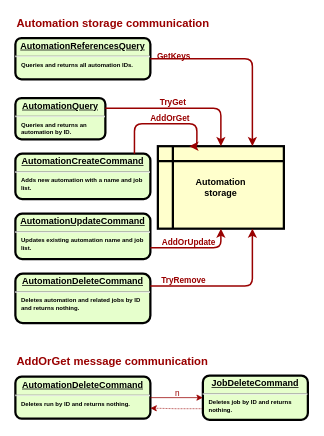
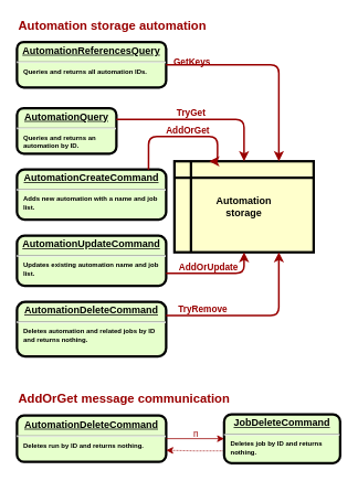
  <mxCell id="0" />
  <mxCell id="1" parent="0" />
  <mxCell id="2" value="" style="group" vertex="1" connectable="0" parent="1"><mxGeometry x="20" y="20" width="368" height="410" as="geometry" /></mxCell>
  <mxCell id="3" value="" style="group" vertex="1" connectable="0" parent="2"><mxGeometry y="30" width="368" height="380" as="geometry" /></mxCell>
  <mxCell id="4" value="&lt;p style=&quot;margin: 0px ; margin-top: 4px ; text-align: center ; text-decoration: underline&quot;&gt;&lt;strong&gt;AutomationCreateCommand&lt;br&gt;&lt;/strong&gt;&lt;/p&gt;&lt;hr&gt;&lt;p style=&quot;text-align: justify ; margin: 0px 0px 0px 8px ; font-size: 8px&quot;&gt;Adds new automation with a&amp;nbsp;name and&amp;nbsp;&lt;span&gt;job&lt;/span&gt;&lt;/p&gt;&lt;p style=&quot;text-align: justify ; margin: 0px 0px 0px 8px ; font-size: 8px&quot;&gt;&lt;span&gt;list.&lt;/span&gt;&lt;/p&gt;" style="verticalAlign=middle;align=center;overflow=fill;fontSize=12;fontFamily=Helvetica;html=1;rounded=1;fontStyle=1;strokeWidth=3;fillColor=#E6FFCC" vertex="1" parent="3"><mxGeometry y="154.25" width="180" height="60.5" as="geometry" /></mxCell>
  <mxCell id="5" value="&lt;p style=&quot;margin: 0px ; margin-top: 4px ; text-align: center ; text-decoration: underline&quot;&gt;AutomationUpdateCommand&lt;/p&gt;&lt;hr&gt;&lt;p style=&quot;text-align: justify ; margin: 0px 0px 0px 8px ; font-size: 8px&quot;&gt;Updates existing automation name and&amp;nbsp;&lt;span&gt;job&lt;/span&gt;&lt;/p&gt;&lt;p style=&quot;text-align: justify ; margin: 0px 0px 0px 8px ; font-size: 8px&quot;&gt;&lt;span&gt;list.&lt;/span&gt;&lt;/p&gt;" style="verticalAlign=middle;align=center;overflow=fill;fontSize=12;fontFamily=Helvetica;html=1;rounded=1;fontStyle=1;strokeWidth=3;fillColor=#E6FFCC" vertex="1" parent="3"><mxGeometry y="234.25" width="180" height="60.5" as="geometry" /></mxCell>
  <mxCell id="6" value="&lt;p style=&quot;margin: 0px ; margin-top: 4px ; text-align: center ; text-decoration: underline&quot;&gt;AutomationDeleteCommand&lt;/p&gt;&lt;hr&gt;&lt;p style=&quot;text-align: justify ; margin: 0px 0px 0px 8px ; font-size: 8px&quot;&gt;Deletes automation and related jobs by ID&lt;/p&gt;&lt;p style=&quot;text-align: justify ; margin: 0px 0px 0px 8px ; font-size: 8px&quot;&gt;and returns&amp;nbsp;&lt;span&gt;nothing.&lt;/span&gt;&lt;/p&gt;" style="verticalAlign=middle;align=center;overflow=fill;fontSize=12;fontFamily=Helvetica;html=1;rounded=1;fontStyle=1;strokeWidth=3;fillColor=#E6FFCC" vertex="1" parent="3"><mxGeometry y="314.25" width="180" height="65.75" as="geometry" /></mxCell>
  <mxCell id="7" value="&lt;p style=&quot;margin: 0px ; margin-top: 4px ; text-align: center ; text-decoration: underline&quot;&gt;&lt;strong&gt;AutomationQuery&lt;br&gt;&lt;/strong&gt;&lt;/p&gt;&lt;hr&gt;&lt;p style=&quot;text-align: justify ; margin: 0px 0px 0px 8px ; font-size: 8px&quot;&gt;&lt;span&gt;Queries and returns an&lt;/span&gt;&lt;/p&gt;&lt;p style=&quot;text-align: justify ; margin: 0px 0px 0px 8px ; font-size: 8px&quot;&gt;&lt;span&gt;automation by ID.&lt;/span&gt;&lt;br&gt;&lt;/p&gt;" style="verticalAlign=middle;align=center;overflow=fill;fontSize=12;fontFamily=Helvetica;html=1;rounded=1;fontStyle=1;strokeWidth=3;fillColor=#E6FFCC" vertex="1" parent="3"><mxGeometry y="80" width="120" height="55" as="geometry" /></mxCell>
  <mxCell id="8" value="&lt;p style=&quot;margin: 4px 0px 0px ; text-align: center&quot;&gt;&lt;u&gt;AutomationReferencesQuery&lt;/u&gt;&lt;br&gt;&lt;/p&gt;&lt;hr&gt;&lt;p style=&quot;text-align: justify ; margin: 0px 0px 0px 8px ; font-size: 8px&quot;&gt;&lt;span&gt;Queries and returns all&amp;nbsp;&lt;/span&gt;&lt;span&gt;automation IDs.&lt;/span&gt;&lt;/p&gt;" style="verticalAlign=middle;align=center;overflow=fill;fontSize=12;fontFamily=Helvetica;html=1;rounded=1;fontStyle=1;strokeWidth=3;fillColor=#E6FFCC" vertex="1" parent="3"><mxGeometry width="180" height="55" as="geometry" /></mxCell>
  <mxCell id="9" value="&lt;b&gt;Automation&lt;br&gt;storage&lt;/b&gt;" style="shape=internalStorage;whiteSpace=wrap;html=1;backgroundOutline=1;fillColor=#FFFFCC;strokeColor=default;strokeWidth=3;align=center;" vertex="1" parent="3"><mxGeometry x="190" y="144.25" width="168" height="110" as="geometry" /></mxCell>
  <mxCell id="10" value="" style="edgeStyle=orthogonalEdgeStyle;strokeColor=#990000;strokeWidth=2;entryX=0.5;entryY=0;entryDx=0;entryDy=0;exitX=1;exitY=0.25;exitDx=0;exitDy=0;" edge="1" parent="3" source="7" target="9"><mxGeometry width="100" height="100" relative="1" as="geometry"><mxPoint x="150" y="101.33" as="sourcePoint" /><mxPoint x="308" y="107.5" as="targetPoint" /></mxGeometry></mxCell>
  <mxCell id="11" value="TryGet" style="edgeLabel;html=1;align=center;verticalAlign=middle;resizable=0;points=[];fontStyle=1;fontColor=#990000;labelBackgroundColor=none;" vertex="1" connectable="0" parent="10"><mxGeometry x="0.204" y="-1" relative="1" as="geometry"><mxPoint x="-33" y="-9" as="offset" /></mxGeometry></mxCell>
  <mxCell id="12" value="" style="edgeStyle=orthogonalEdgeStyle;strokeColor=#990000;strokeWidth=2;exitX=0.882;exitY=0.003;exitDx=0;exitDy=0;entryX=0.25;entryY=0;entryDx=0;entryDy=0;exitPerimeter=0;" edge="1" parent="3" source="4" target="9"><mxGeometry width="100" height="100" relative="1" as="geometry"><mxPoint x="212.34" y="185.15" as="sourcePoint" /><mxPoint x="280" y="184.25" as="targetPoint" /><Array as="points"><mxPoint x="159" y="114.25" /><mxPoint x="242" y="114.25" /></Array></mxGeometry></mxCell>
  <mxCell id="13" value="AddOrGet" style="edgeLabel;html=1;align=center;verticalAlign=middle;resizable=0;points=[];fontStyle=1;fontColor=#990000;labelBackgroundColor=none;" vertex="1" connectable="0" parent="12"><mxGeometry x="0.204" y="-1" relative="1" as="geometry"><mxPoint x="-11" y="-9" as="offset" /></mxGeometry></mxCell>
  <mxCell id="14" value="" style="edgeStyle=orthogonalEdgeStyle;strokeColor=#990000;strokeWidth=2;exitX=1;exitY=0.75;exitDx=0;exitDy=0;entryX=0.5;entryY=1;entryDx=0;entryDy=0;" edge="1" parent="3" source="5" target="9"><mxGeometry width="100" height="100" relative="1" as="geometry"><mxPoint x="200" y="264.26" as="sourcePoint" /><mxPoint x="290" y="264.25" as="targetPoint" /></mxGeometry></mxCell>
  <mxCell id="15" value="AddOrUpdate" style="edgeLabel;html=1;align=center;verticalAlign=middle;resizable=0;points=[];fontStyle=1;fontColor=#990000;labelBackgroundColor=none;" vertex="1" connectable="0" parent="14"><mxGeometry x="0.204" y="-1" relative="1" as="geometry"><mxPoint x="-22" y="-9" as="offset" /></mxGeometry></mxCell>
  <mxCell id="16" value="" style="edgeStyle=orthogonalEdgeStyle;strokeColor=#990000;strokeWidth=2;entryX=0.75;entryY=0;entryDx=0;entryDy=0;exitX=1;exitY=0.5;exitDx=0;exitDy=0;" edge="1" parent="3" source="8" target="9"><mxGeometry width="100" height="100" relative="1" as="geometry"><mxPoint x="210" y="30" as="sourcePoint" /><mxPoint x="240" y="151" as="targetPoint" /></mxGeometry></mxCell>
  <mxCell id="17" value="GetKeys" style="edgeLabel;html=1;align=center;verticalAlign=middle;resizable=0;points=[];fontStyle=1;fontColor=#990000;labelBackgroundColor=none;" vertex="1" connectable="0" parent="16"><mxGeometry x="0.204" y="-1" relative="1" as="geometry"><mxPoint x="-105" y="-20" as="offset" /></mxGeometry></mxCell>
  <mxCell id="18" value="" style="edgeStyle=orthogonalEdgeStyle;strokeColor=#990000;strokeWidth=2;exitX=1;exitY=0.25;exitDx=0;exitDy=0;entryX=0.75;entryY=1;entryDx=0;entryDy=0;" edge="1" parent="3" source="6" target="9"><mxGeometry width="100" height="100" relative="1" as="geometry"><mxPoint x="200" y="342.72" as="sourcePoint" /><mxPoint x="280" y="342.25" as="targetPoint" /></mxGeometry></mxCell>
  <mxCell id="19" value="TryRemove" style="edgeLabel;html=1;align=center;verticalAlign=middle;resizable=0;points=[];fontStyle=1;fontColor=#990000;labelBackgroundColor=none;" vertex="1" connectable="0" parent="18"><mxGeometry x="0.204" y="-1" relative="1" as="geometry"><mxPoint x="-84" y="-9" as="offset" /></mxGeometry></mxCell>
- <mxCell id="20" value="Automation storage communication" style="text;html=1;align=left;verticalAlign=middle;resizable=0;points=[];autosize=1;strokeColor=none;fillColor=none;fontStyle=1;fontSize=15;fontColor=#990000;" vertex="1" parent="2"><mxGeometry width="270" height="20" as="geometry" /></mxCell>
+ <mxCell id="20" value="Automation storage automation" style="text;html=1;align=left;verticalAlign=middle;resizable=0;points=[];autosize=1;strokeColor=none;fillColor=none;fontStyle=1;fontSize=15;fontColor=#990000;" vertex="1" parent="2"><mxGeometry width="270" height="20" as="geometry" /></mxCell>
  <mxCell id="21" value="" style="group" vertex="1" connectable="0" parent="1"><mxGeometry x="20" y="470" width="390" height="89" as="geometry" /></mxCell>
  <mxCell id="22" value="" style="group" vertex="1" connectable="0" parent="21"><mxGeometry y="30" width="390" height="59" as="geometry" /></mxCell>
  <mxCell id="23" value="&lt;p style=&quot;margin: 0px ; margin-top: 4px ; text-align: center ; text-decoration: underline&quot;&gt;AutomationDeleteCommand&lt;/p&gt;&lt;hr&gt;&lt;p style=&quot;text-align: justify ; margin: 0px 0px 0px 8px ; font-size: 8px&quot;&gt;Deletes run by ID and returns&amp;nbsp;&lt;span&gt;nothing.&lt;/span&gt;&lt;/p&gt;" style="verticalAlign=middle;align=center;overflow=fill;fontSize=12;fontFamily=Helvetica;html=1;rounded=1;fontStyle=1;strokeWidth=3;fillColor=#E6FFCC" vertex="1" parent="22"><mxGeometry y="1.5" width="180" height="56" as="geometry" /></mxCell>
  <mxCell id="24" style="edgeStyle=orthogonalEdgeStyle;rounded=0;orthogonalLoop=1;jettySize=auto;html=1;exitX=0;exitY=0.75;exitDx=0;exitDy=0;entryX=1;entryY=0.75;entryDx=0;entryDy=0;dashed=1;dashPattern=1 1;strokeColor=#990000;" edge="1" parent="22" source="25" target="23"><mxGeometry relative="1" as="geometry" /></mxCell>
  <mxCell id="25" value="&lt;p style=&quot;margin: 0px ; margin-top: 4px ; text-align: center ; text-decoration: underline&quot;&gt;JobDeleteCommand&lt;/p&gt;&lt;hr&gt;&lt;p style=&quot;text-align: justify ; margin: 0px 0px 0px 8px ; font-size: 8px&quot;&gt;Deletes job by ID and returns&lt;/p&gt;&lt;p style=&quot;text-align: justify ; margin: 0px 0px 0px 8px ; font-size: 8px&quot;&gt;nothing.&lt;/p&gt;" style="verticalAlign=middle;align=center;overflow=fill;fontSize=12;fontFamily=Helvetica;html=1;rounded=1;fontStyle=1;strokeWidth=3;fillColor=#E6FFCC" vertex="1" parent="22"><mxGeometry x="250" width="140" height="59" as="geometry" /></mxCell>
  <mxCell id="26" style="edgeStyle=orthogonalEdgeStyle;rounded=0;orthogonalLoop=1;jettySize=auto;html=1;exitX=1;exitY=0.5;exitDx=0;exitDy=0;entryX=0;entryY=0.5;entryDx=0;entryDy=0;fontColor=#990000;elbow=vertical;strokeColor=#990000;" edge="1" parent="22" source="23" target="25"><mxGeometry relative="1" as="geometry" /></mxCell>
  <mxCell id="27" value="n" style="edgeLabel;html=1;align=center;verticalAlign=middle;resizable=0;points=[];fontColor=#990000;labelBackgroundColor=none;" vertex="1" connectable="0" parent="26"><mxGeometry x="0.138" relative="1" as="geometry"><mxPoint x="-5" y="-6" as="offset" /></mxGeometry></mxCell>
  <mxCell id="28" value="AddOrGet message communication" style="text;html=1;align=left;verticalAlign=middle;resizable=0;points=[];autosize=1;strokeColor=none;fillColor=none;fontStyle=1;fontSize=15;fontColor=#990000;" vertex="1" parent="21"><mxGeometry width="280" height="20" as="geometry" /></mxCell>
